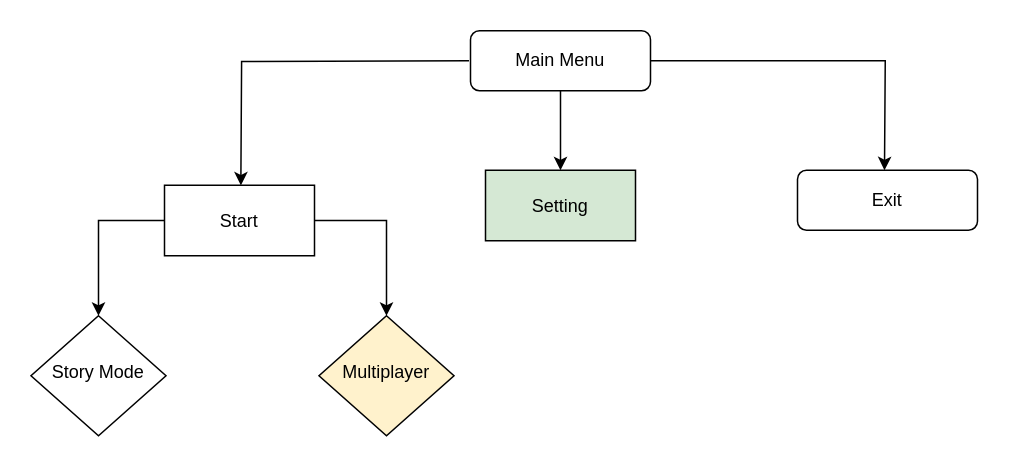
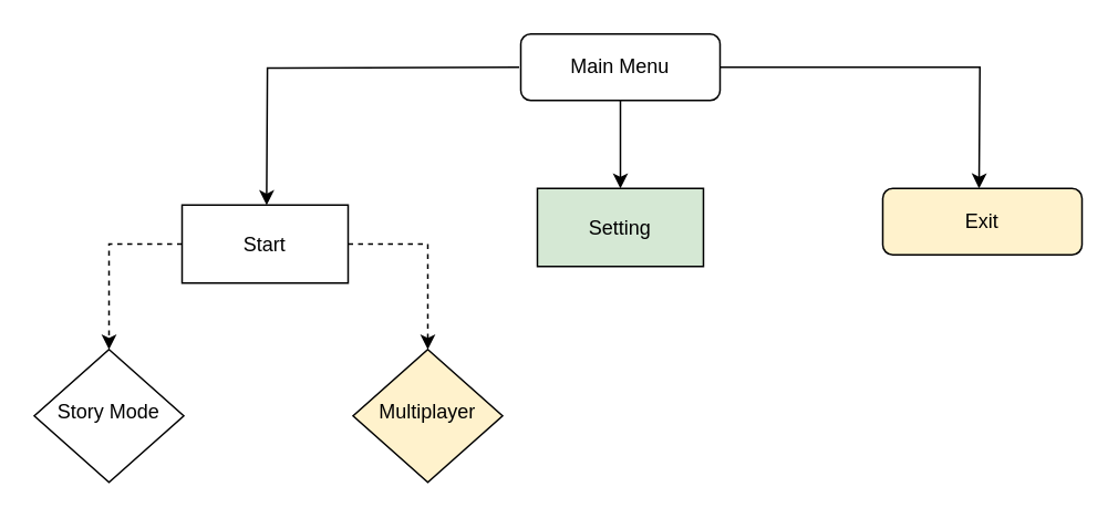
  <mxCell id="0" />
  <mxCell id="1" parent="0" />
  <mxCell id="2" value="" style="edgeStyle=orthogonalEdgeStyle;rounded=0;orthogonalLoop=1;jettySize=auto;html=1;" edge="1" parent="1" source="5"><mxGeometry relative="1" as="geometry"><mxPoint x="373" y="113" as="targetPoint" /></mxGeometry></mxCell>
  <mxCell id="3" style="edgeStyle=orthogonalEdgeStyle;rounded=0;orthogonalLoop=1;jettySize=auto;html=1;entryX=0.519;entryY=0.002;entryDx=0;entryDy=0;entryPerimeter=0;" edge="1" parent="1"><mxGeometry relative="1" as="geometry"><mxPoint x="312" y="40" as="sourcePoint" /><mxPoint x="159.9" y="123.094" as="targetPoint" /></mxGeometry></mxCell>
  <mxCell id="4" style="edgeStyle=orthogonalEdgeStyle;rounded=0;orthogonalLoop=1;jettySize=auto;html=1;entryX=0.5;entryY=0;entryDx=0;entryDy=0;" edge="1" parent="1" source="5"><mxGeometry relative="1" as="geometry"><mxPoint x="589" y="113" as="targetPoint" /></mxGeometry></mxCell>
  <mxCell id="5" value="Main Menu" style="rounded=1;whiteSpace=wrap;html=1;fontSize=12;glass=0;strokeWidth=1;shadow=0;" parent="1" vertex="1"><mxGeometry x="313" y="20" width="120" height="40" as="geometry" /></mxCell>
- <mxCell id="6" value="" style="edgeStyle=orthogonalEdgeStyle;rounded=0;orthogonalLoop=1;jettySize=auto;html=1;exitX=0;exitY=0.5;exitDx=0;exitDy=0;" edge="1" parent="1" source="10" target="8"><mxGeometry relative="1" as="geometry"><mxPoint x="111" y="160" as="sourcePoint" /></mxGeometry></mxCell>
- <mxCell id="7" value="" style="edgeStyle=orthogonalEdgeStyle;rounded=0;orthogonalLoop=1;jettySize=auto;html=1;exitX=1;exitY=0.5;exitDx=0;exitDy=0;" edge="1" parent="1" source="10" target="9"><mxGeometry relative="1" as="geometry"><mxPoint x="211" y="160" as="sourcePoint" /></mxGeometry></mxCell>
+ <mxCell id="6" value="" style="edgeStyle=orthogonalEdgeStyle;rounded=0;orthogonalLoop=1;jettySize=auto;html=1;exitX=0;exitY=0.5;exitDx=0;exitDy=0;dashed=1;" edge="1" parent="1" source="10" target="8"><mxGeometry relative="1" as="geometry"><mxPoint x="111" y="160" as="sourcePoint" /></mxGeometry></mxCell>
+ <mxCell id="7" value="" style="edgeStyle=orthogonalEdgeStyle;rounded=0;orthogonalLoop=1;jettySize=auto;html=1;exitX=1;exitY=0.5;exitDx=0;exitDy=0;dashed=1;" edge="1" parent="1" source="10" target="9"><mxGeometry relative="1" as="geometry"><mxPoint x="211" y="160" as="sourcePoint" /></mxGeometry></mxCell>
  <mxCell id="8" value="Story Mode" style="rhombus;whiteSpace=wrap;html=1;shadow=0;strokeWidth=1;spacing=6;spacingTop=-4;" vertex="1" parent="1"><mxGeometry x="20" y="210" width="90" height="80" as="geometry" /></mxCell>
  <mxCell id="9" value="Multiplayer" style="rhombus;whiteSpace=wrap;html=1;shadow=0;strokeWidth=1;spacing=6;spacingTop=-4;fillColor=#fff2cc;" vertex="1" parent="1"><mxGeometry x="212" y="210" width="90" height="80" as="geometry" /></mxCell>
  <mxCell id="10" value="Start" style="rounded=0;whiteSpace=wrap;html=1;" vertex="1" parent="1"><mxGeometry x="109" y="123" width="100" height="47" as="geometry" /></mxCell>
  <mxCell id="11" value="Setting" style="rounded=0;whiteSpace=wrap;html=1;fillColor=#d5e8d4;" vertex="1" parent="1"><mxGeometry x="323" y="113" width="100" height="47" as="geometry" /></mxCell>
- <mxCell id="12" value="Exit" style="rounded=1;whiteSpace=wrap;html=1;fontSize=12;glass=0;strokeWidth=1;shadow=0;" vertex="1" parent="1"><mxGeometry x="531" y="113" width="120" height="40" as="geometry" /></mxCell>
+ <mxCell id="12" value="Exit" style="rounded=1;whiteSpace=wrap;html=1;fontSize=12;glass=0;strokeWidth=1;shadow=0;fillColor=#fff2cc;" vertex="1" parent="1"><mxGeometry x="531" y="113" width="120" height="40" as="geometry" /></mxCell>
